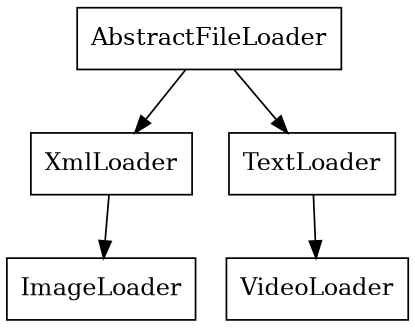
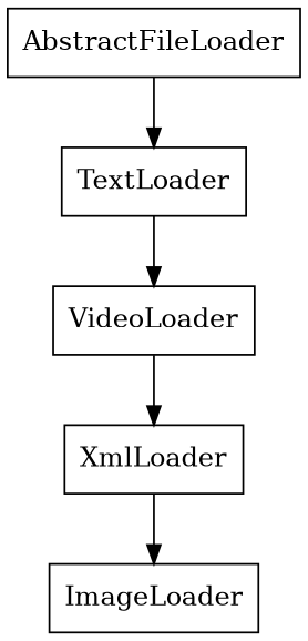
  strict digraph {
    rankdir=TB
    node [shape=record]
    n1 [label=XmlLoader]
    n2 [label=ImageLoader]
    n3 [label=VideoLoader]
    n4 [label=TextLoader]
    n5 [label=AbstractFileLoader]
    n1 -> n2
    n4 -> n3
-   n5 -> n1
+   n3 -> n1
    n5 -> n4
  }
